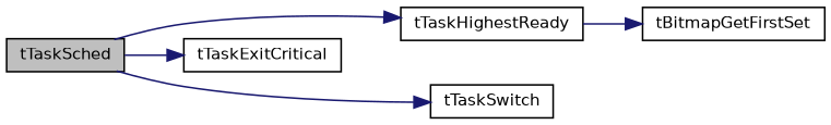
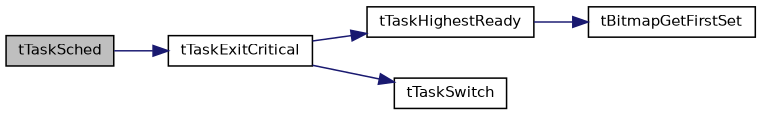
  digraph {
    rankdir=LR
    node [color=black fillcolor=white fontname=Helvetica fontsize=10 shape=record style=filled]
    edge [color=midnightblue fontname=Helvetica fontsize=10 labelfontname=Helvetica labelfontsize=10 style=solid]
    n1 [fillcolor=grey75 fontcolor=black height=0.2 label=tTaskSched width=0.4]
    n2 [height=0.2 label=tTaskExitCritical width=0.4]
    n3 [height=0.2 label=tTaskHighestReady width=0.4]
    n4 [height=0.2 label=tTaskSwitch width=0.4]
    n5 [height=0.2 label=tBitmapGetFirstSet width=0.4]
    n1 -> n2
-   n1 -> n3
-   n1 -> n4
+   n2 -> n3
+   n2 -> n4
    n3 -> n5
  }
